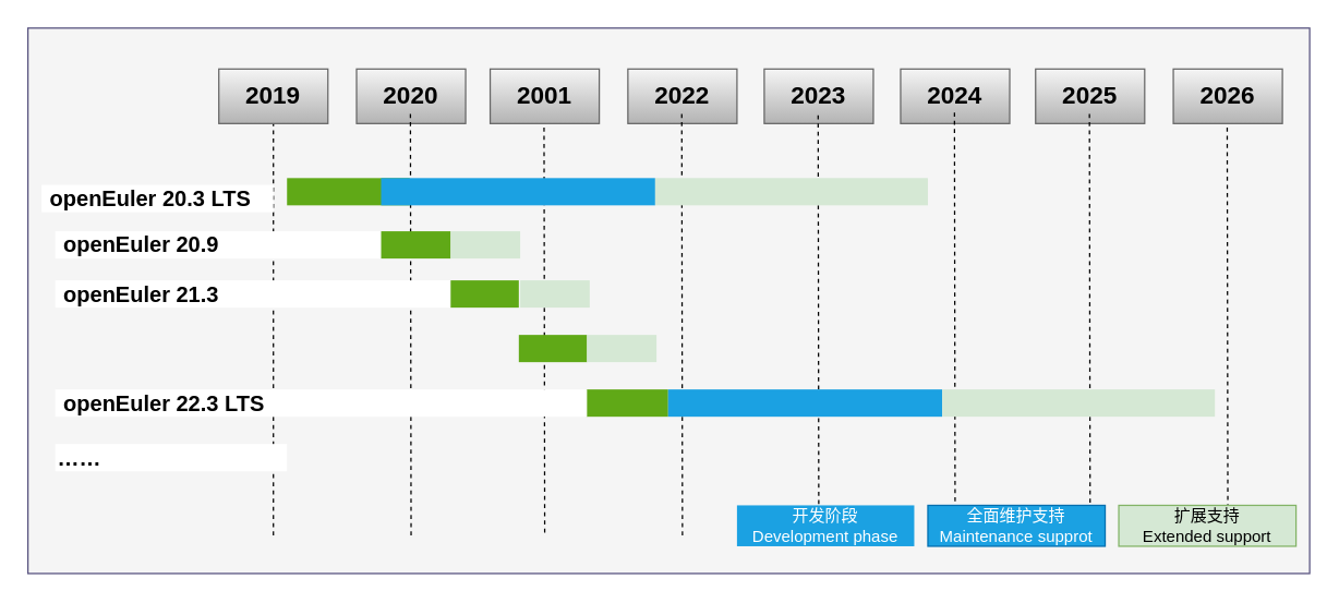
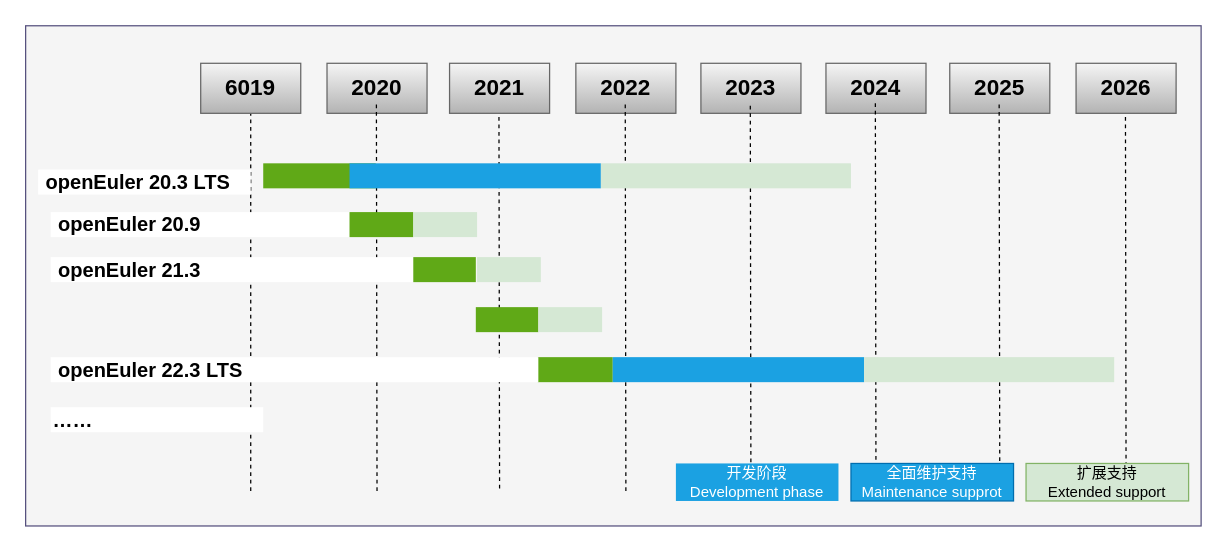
  <mxCell id="0" />
  <mxCell id="1" parent="0" />
  <mxCell id="2" value="" style="rounded=0;whiteSpace=wrap;html=1;fontSize=16;fillColor=#F5F5F5;strokeColor=#56517e;" vertex="1" parent="1"><mxGeometry x="20" y="20" width="940" height="400" as="geometry" /></mxCell>
  <mxCell id="3" value="2020" style="rounded=0;whiteSpace=wrap;html=1;fontStyle=1;fontSize=18;gradientColor=#b3b3b3;fillColor=#f5f5f5;strokeColor=#666666;" vertex="1" parent="1"><mxGeometry x="261" y="50" width="80" height="40" as="geometry" /></mxCell>
- <mxCell id="4" value="2001" style="rounded=0;whiteSpace=wrap;html=1;fontStyle=1;fontSize=18;gradientColor=#b3b3b3;fillColor=#f5f5f5;strokeColor=#666666;" vertex="1" parent="1"><mxGeometry x="359" y="50" width="80" height="40" as="geometry" /></mxCell>
+ <mxCell id="4" value="2021" style="rounded=0;whiteSpace=wrap;html=1;fontStyle=1;fontSize=18;gradientColor=#b3b3b3;fillColor=#f5f5f5;strokeColor=#666666;" vertex="1" parent="1"><mxGeometry x="359" y="50" width="80" height="40" as="geometry" /></mxCell>
  <mxCell id="5" value="2022" style="rounded=0;whiteSpace=wrap;html=1;fontStyle=1;fontSize=18;gradientColor=#b3b3b3;fillColor=#f5f5f5;strokeColor=#666666;" vertex="1" parent="1"><mxGeometry x="460" y="50" width="80" height="40" as="geometry" /></mxCell>
  <mxCell id="6" value="2023" style="rounded=0;whiteSpace=wrap;html=1;fontStyle=1;fontSize=18;gradientColor=#b3b3b3;fillColor=#f5f5f5;strokeColor=#666666;" vertex="1" parent="1"><mxGeometry x="560" y="50" width="80" height="40" as="geometry" /></mxCell>
  <mxCell id="7" value="" style="endArrow=none;html=1;dashed=1;" edge="1" parent="1"><mxGeometry width="50" height="50" relative="1" as="geometry"><mxPoint x="200" y="392" as="sourcePoint" /><mxPoint x="200" y="82" as="targetPoint" /></mxGeometry></mxCell>
  <mxCell id="8" value="" style="endArrow=none;html=1;dashed=1;" edge="1" parent="1"><mxGeometry width="50" height="50" relative="1" as="geometry"><mxPoint x="301" y="392" as="sourcePoint" /><mxPoint x="300.5" y="82" as="targetPoint" /></mxGeometry></mxCell>
  <mxCell id="9" value="" style="endArrow=none;html=1;dashed=1;" edge="1" parent="1"><mxGeometry width="50" height="50" relative="1" as="geometry"><mxPoint x="399" y="390" as="sourcePoint" /><mxPoint x="398.5" y="90" as="targetPoint" /></mxGeometry></mxCell>
  <mxCell id="10" value="" style="endArrow=none;html=1;dashed=1;" edge="1" parent="1"><mxGeometry width="50" height="50" relative="1" as="geometry"><mxPoint x="500" y="392" as="sourcePoint" /><mxPoint x="499.5" y="82" as="targetPoint" /></mxGeometry></mxCell>
  <mxCell id="11" value="" style="endArrow=none;html=1;dashed=1;" edge="1" parent="1"><mxGeometry width="50" height="50" relative="1" as="geometry"><mxPoint x="600" y="393" as="sourcePoint" /><mxPoint x="599.5" y="83" as="targetPoint" /></mxGeometry></mxCell>
  <mxCell id="12" value="" style="rounded=0;whiteSpace=wrap;html=1;fillColor=#60a917;strokeColor=none;fontColor=#ffffff;" vertex="1" parent="1"><mxGeometry x="210" y="130" width="90" height="20" as="geometry" /></mxCell>
  <mxCell id="13" value="" style="rounded=0;whiteSpace=wrap;html=1;fillColor=#1ba1e2;strokeColor=none;fontColor=#ffffff;" vertex="1" parent="1"><mxGeometry x="279" y="130" width="201" height="20" as="geometry" /></mxCell>
  <mxCell id="14" value="2024" style="rounded=0;whiteSpace=wrap;html=1;fontStyle=1;fontSize=18;gradientColor=#b3b3b3;fillColor=#f5f5f5;strokeColor=#666666;" vertex="1" parent="1"><mxGeometry x="660" y="50" width="80" height="40" as="geometry" /></mxCell>
  <mxCell id="15" value="" style="endArrow=none;html=1;dashed=1;" edge="1" parent="1"><mxGeometry width="50" height="50" relative="1" as="geometry"><mxPoint x="700" y="391" as="sourcePoint" /><mxPoint x="699.5" y="81" as="targetPoint" /></mxGeometry></mxCell>
  <mxCell id="16" value="2025" style="rounded=0;whiteSpace=wrap;html=1;fontStyle=1;fontSize=18;gradientColor=#b3b3b3;fillColor=#f5f5f5;strokeColor=#666666;" vertex="1" parent="1"><mxGeometry x="759" y="50" width="80" height="40" as="geometry" /></mxCell>
  <mxCell id="17" value="" style="endArrow=none;html=1;dashed=1;" edge="1" parent="1"><mxGeometry width="50" height="50" relative="1" as="geometry"><mxPoint x="799" y="392" as="sourcePoint" /><mxPoint x="798.5" y="82" as="targetPoint" /></mxGeometry></mxCell>
  <mxCell id="18" value="2026" style="rounded=0;whiteSpace=wrap;html=1;fontStyle=1;fontSize=18;gradientColor=#b3b3b3;fillColor=#f5f5f5;strokeColor=#666666;" vertex="1" parent="1"><mxGeometry x="860" y="50" width="80" height="40" as="geometry" /></mxCell>
  <mxCell id="19" value="" style="endArrow=none;html=1;dashed=1;" edge="1" parent="1"><mxGeometry width="50" height="50" relative="1" as="geometry"><mxPoint x="900" y="390" as="sourcePoint" /><mxPoint x="899.5" y="90" as="targetPoint" /></mxGeometry></mxCell>
  <mxCell id="20" value="" style="rounded=0;whiteSpace=wrap;html=1;fillColor=#d5e8d4;strokeColor=none;" vertex="1" parent="1"><mxGeometry x="480" y="130" width="200" height="20" as="geometry" /></mxCell>
  <mxCell id="21" value="&amp;nbsp;openEuler 20.9" style="text;html=1;align=left;verticalAlign=middle;whiteSpace=wrap;rounded=0;fontSize=16;fontStyle=1;fillColor=#ffffff;" vertex="1" parent="1"><mxGeometry x="40" y="169" width="240" height="20" as="geometry" /></mxCell>
  <mxCell id="22" value="&lt;b style=&quot;font-size: 16px&quot;&gt;&amp;nbsp;openEuler 20.3 LTS&lt;/b&gt;" style="text;html=1;align=left;verticalAlign=middle;whiteSpace=wrap;rounded=0;fontSize=16;strokeColor=none;fillColor=#ffffff;" vertex="1" parent="1"><mxGeometry x="30" y="135" width="170" height="20" as="geometry" /></mxCell>
  <mxCell id="23" value="" style="rounded=0;whiteSpace=wrap;html=1;fillColor=#60a917;strokeColor=none;fontColor=#ffffff;" vertex="1" parent="1"><mxGeometry x="279" y="169" width="51" height="20" as="geometry" /></mxCell>
  <mxCell id="24" value="" style="rounded=0;whiteSpace=wrap;html=1;fillColor=#d5e8d4;strokeColor=none;" vertex="1" parent="1"><mxGeometry x="330" y="169" width="51" height="20" as="geometry" /></mxCell>
  <mxCell id="25" value="&amp;nbsp;openEuler 21.3" style="text;html=1;strokeColor=none;fillColor=#ffffff;align=left;verticalAlign=middle;whiteSpace=wrap;rounded=0;fontSize=16;fontStyle=1" vertex="1" parent="1"><mxGeometry x="40" y="205" width="290" height="20" as="geometry" /></mxCell>
  <mxCell id="26" value="" style="rounded=0;whiteSpace=wrap;html=1;fillColor=#60a917;strokeColor=none;fontColor=#ffffff;" vertex="1" parent="1"><mxGeometry x="330" y="205" width="50" height="20" as="geometry" /></mxCell>
  <mxCell id="27" value="" style="rounded=0;whiteSpace=wrap;html=1;fillColor=#d5e8d4;strokeColor=none;" vertex="1" parent="1"><mxGeometry x="381" y="205" width="51" height="20" as="geometry" /></mxCell>
  <mxCell id="28" value="" style="rounded=0;whiteSpace=wrap;html=1;fillColor=#60a917;strokeColor=none;fontColor=#ffffff;" vertex="1" parent="1"><mxGeometry x="380" y="245" width="50" height="20" as="geometry" /></mxCell>
  <mxCell id="29" value="" style="rounded=0;whiteSpace=wrap;html=1;fillColor=#d5e8d4;strokeColor=none;" vertex="1" parent="1"><mxGeometry x="430" y="245" width="51" height="20" as="geometry" /></mxCell>
  <mxCell id="30" value="" style="rounded=0;whiteSpace=wrap;html=1;fillColor=#60a917;strokeColor=none;fontColor=#ffffff;" vertex="1" parent="1"><mxGeometry x="429.5" y="285" width="60" height="20" as="geometry" /></mxCell>
  <mxCell id="31" value="&amp;nbsp;openEuler 22.3 LTS" style="text;html=1;strokeColor=none;fillColor=#ffffff;align=left;verticalAlign=middle;whiteSpace=wrap;rounded=0;fontSize=16;fontStyle=1" vertex="1" parent="1"><mxGeometry x="40" y="285" width="390" height="20" as="geometry" /></mxCell>
  <mxCell id="32" value="" style="rounded=0;whiteSpace=wrap;html=1;fillColor=#1ba1e2;strokeColor=none;fontColor=#ffffff;" vertex="1" parent="1"><mxGeometry x="489.5" y="285" width="201" height="20" as="geometry" /></mxCell>
  <mxCell id="33" value="" style="rounded=0;whiteSpace=wrap;html=1;fillColor=#d5e8d4;strokeColor=none;" vertex="1" parent="1"><mxGeometry x="690.5" y="285" width="200" height="20" as="geometry" /></mxCell>
  <mxCell id="34" value="&lt;b&gt;……&lt;/b&gt;" style="text;html=1;align=left;verticalAlign=middle;whiteSpace=wrap;rounded=0;fontSize=16;strokeColor=none;fillColor=#ffffff;" vertex="1" parent="1"><mxGeometry x="40" y="325" width="170" height="20" as="geometry" /></mxCell>
- <mxCell id="35" value="2019" style="rounded=0;whiteSpace=wrap;html=1;fontStyle=1;fontSize=18;gradientColor=#b3b3b3;fillColor=#f5f5f5;strokeColor=#666666;" vertex="1" parent="1"><mxGeometry x="160" y="50" width="80" height="40" as="geometry" /></mxCell>
+ <mxCell id="35" value="6019" style="rounded=0;whiteSpace=wrap;html=1;fontStyle=1;fontSize=18;gradientColor=#b3b3b3;fillColor=#f5f5f5;strokeColor=#666666;" vertex="1" parent="1"><mxGeometry x="160" y="50" width="80" height="40" as="geometry" /></mxCell>
  <mxCell id="36" value="开发阶段&lt;br&gt;Development phase" style="rounded=0;whiteSpace=wrap;html=1;fillColor=#1ba1e2;strokeColor=none;fontColor=#ffffff;" vertex="1" parent="1"><mxGeometry x="540" y="370" width="130" height="30" as="geometry" /></mxCell>
  <mxCell id="37" value="全面维护支持&lt;br&gt;Maintenance supprot" style="rounded=0;whiteSpace=wrap;html=1;fillColor=#1ba1e2;strokeColor=#006EAF;fontColor=#ffffff;" vertex="1" parent="1"><mxGeometry x="680" y="370" width="130" height="30" as="geometry" /></mxCell>
  <mxCell id="38" value="扩展支持&lt;br&gt;Extended support" style="rounded=0;whiteSpace=wrap;html=1;fillColor=#d5e8d4;strokeColor=#82b366;" vertex="1" parent="1"><mxGeometry x="820" y="370" width="130" height="30" as="geometry" /></mxCell>
